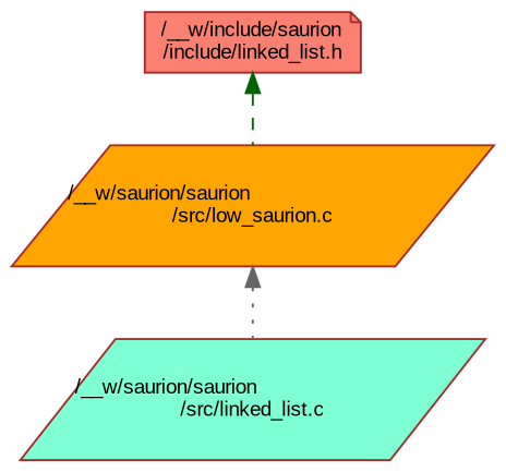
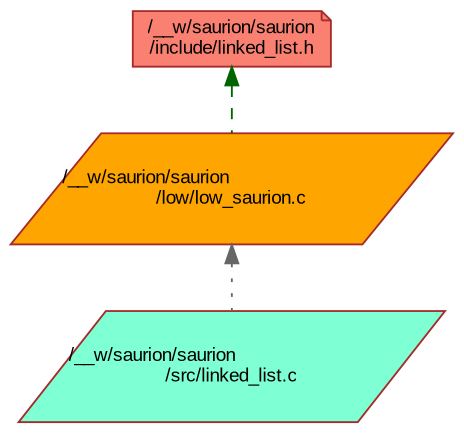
  digraph {
    fontname="Liberation Sans"
    node [color=brown fontname="Liberation Sans" fontsize=10 shape=parallelogram style=filled]
    edge [dir=back fontname="Liberation Sans" fontsize=10 labelfontname=Helvetica labelfontsize=10]
-   n1 [fillcolor=salmon fontcolor=black height=0.2 label="/__w/include/saurion\l/include/linked_list.h" shape=note width=0.4]
-   n2 [fillcolor=orange height=0.2 label="/__w/saurion/saurion\l/src/low_saurion.c" width=0.4]
+   n1 [fillcolor=salmon fontcolor=black height=0.2 label="/__w/saurion/saurion\l/include/linked_list.h" shape=note width=0.4]
+   n2 [fillcolor=orange height=0.2 label="/__w/saurion/saurion\l/low/low_saurion.c" width=0.4]
    n3 [fillcolor=aquamarine height=0.2 label="/__w/saurion/saurion\l/src/linked_list.c" width=0.4]
    n1 -> n2 [color=darkgreen style=dashed]
    n2 -> n3 [color=gray40 style=dotted]
  }
